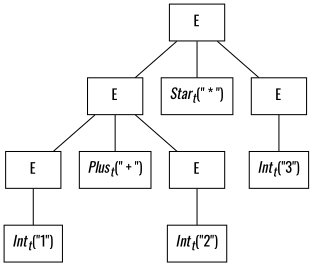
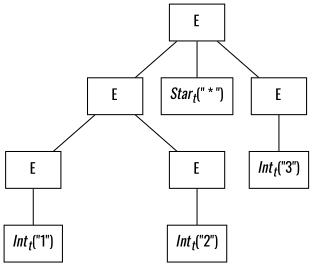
  graph {
    fontname=Oswald
    node [shape=box fontname=Oswald]
    edge [fontname=Oswald]
    n1 [label=E]
    n2 [label=E]
    n3 [label=<<i>Star<sub>t</sub></i>(" * ")>]
    n4 [label=E]
    n5 [label=E]
-   n6 [label=<<i>Plus<sub>t</sub></i>(" + ")>]
    n7 [label=E]
    n8 [label=<<i>Int<sub>t</sub></i>("3")>]
    n9 [label=<<i>Int<sub>t</sub></i>("1")>]
    n10 [label=<<i>Int<sub>t</sub></i>("2")>]
    n1 -- n2
    n1 -- n3
    n1 -- n4
    n2 -- n5
-   n2 -- n6
    n2 -- n7
    n4 -- n8
    n5 -- n9
    n7 -- n10
  }
